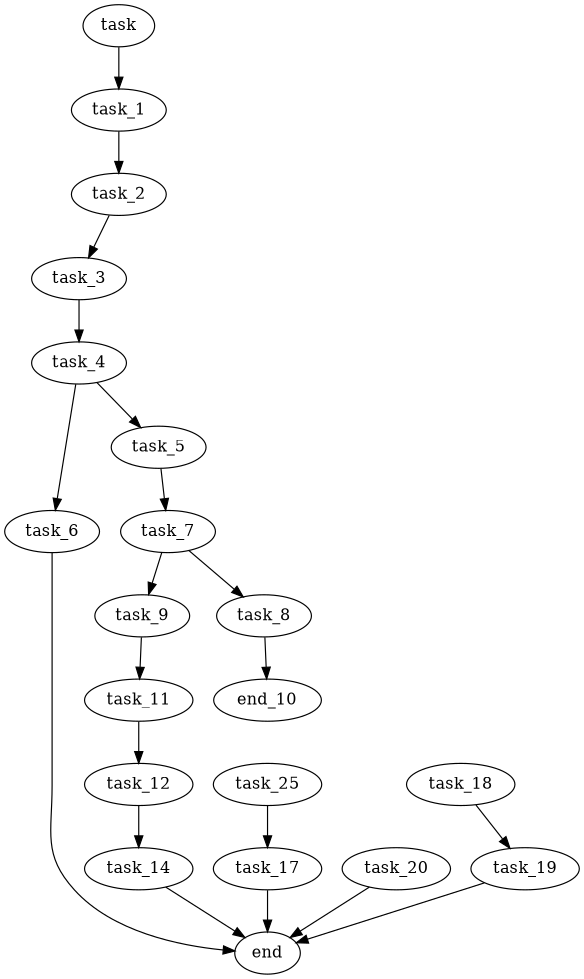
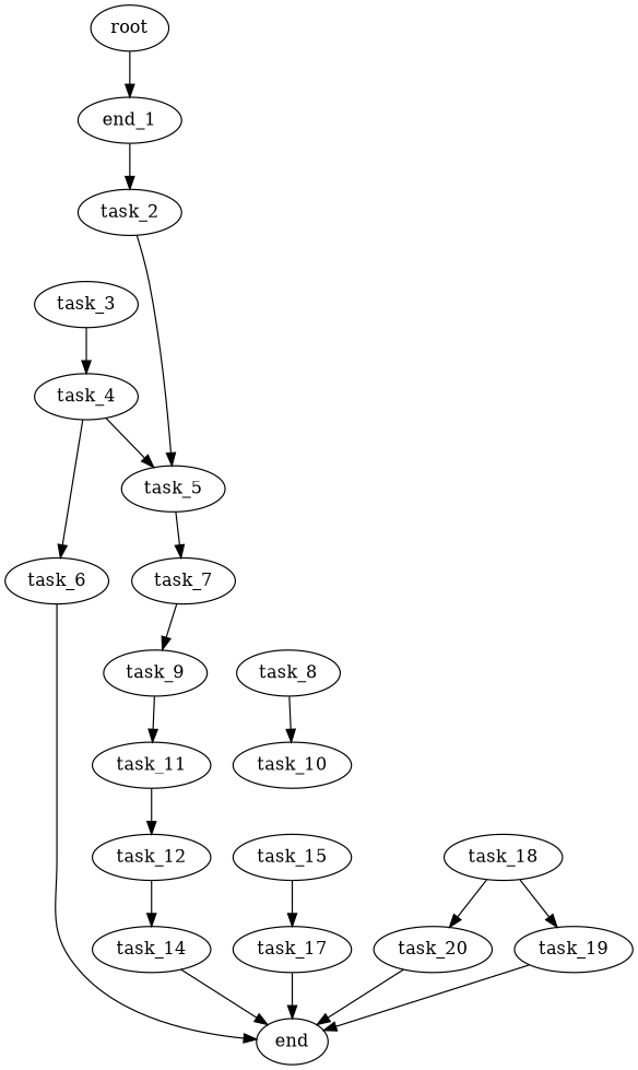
  digraph {
-   root [label=task]
-   task_1
+   root
+   task_1 [label=end_1]
    task_2
    task_3
    task_4
    task_5
    task_6
    task_7
    end
    task_8
    task_9
-   task_10 [label=end_10]
+   task_10
    task_11
    task_12
    task_14
-   task_15 [label=task_25]
+   task_15
    task_17
    task_18
    task_19
    task_20
    root -> task_1
    task_1 -> task_2
-   task_2 -> task_3
+   task_2 -> task_5
    task_3 -> task_4
    task_4 -> task_5
    task_4 -> task_6
    task_5 -> task_7
    task_6 -> end
-   task_7 -> task_8
    task_7 -> task_9
    task_8 -> task_10
    task_9 -> task_11
    task_11 -> task_12
    task_12 -> task_14
    task_14 -> end
    task_15 -> task_17
    task_17 -> end
    task_18 -> task_19
+   task_18 -> task_20
    task_19 -> end
    task_20 -> end
  }
